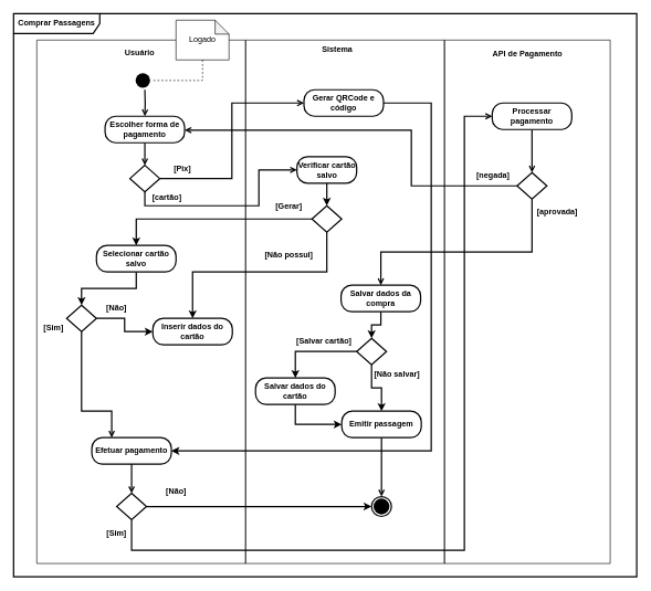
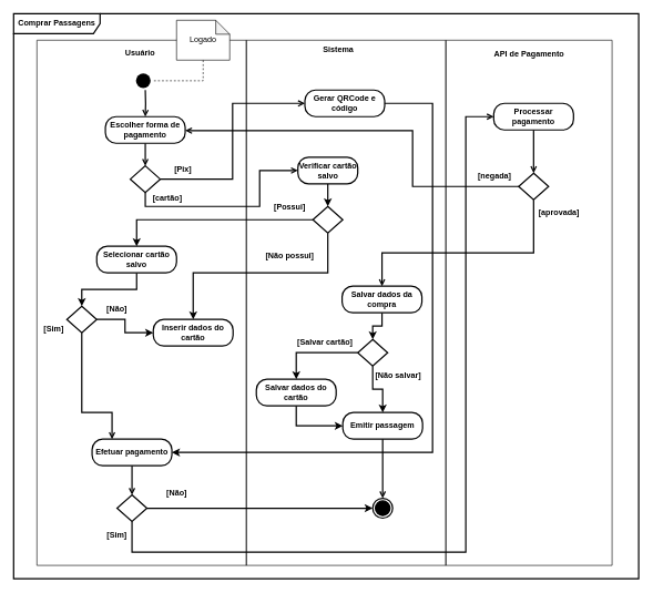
  <mxCell id="0" />
  <mxCell id="1" parent="0" />
  <mxCell id="2" value="Comprar Passagens" style="shape=umlFrame;whiteSpace=wrap;html=1;pointerEvents=0;width=130;height=30;fontStyle=1;strokeWidth=2;" vertex="1" parent="1"><mxGeometry x="20" y="20" width="940" height="850" as="geometry" /></mxCell>
  <mxCell id="3" style="edgeStyle=orthogonalEdgeStyle;rounded=0;orthogonalLoop=1;jettySize=auto;html=1;entryX=0.5;entryY=0;entryDx=0;entryDy=0;endArrow=open;endFill=0;strokeWidth=2;" edge="1" parent="1" target="5"><mxGeometry relative="1" as="geometry"><mxPoint x="218" y="135" as="sourcePoint" /></mxGeometry></mxCell>
  <mxCell id="4" style="edgeStyle=orthogonalEdgeStyle;rounded=0;orthogonalLoop=1;jettySize=auto;html=1;entryX=0.5;entryY=0;entryDx=0;entryDy=0;endArrow=open;endFill=0;strokeWidth=2;" edge="1" parent="1" source="5" target="8"><mxGeometry relative="1" as="geometry" /></mxCell>
  <mxCell id="5" value="Escolher forma de pagamento" style="rounded=1;whiteSpace=wrap;html=1;arcSize=40;fontStyle=1;strokeWidth=2;" vertex="1" parent="1"><mxGeometry x="158" y="175" width="120" height="40" as="geometry" /></mxCell>
  <mxCell id="6" style="edgeStyle=orthogonalEdgeStyle;rounded=0;orthogonalLoop=1;jettySize=auto;html=1;entryX=0;entryY=0.5;entryDx=0;entryDy=0;strokeWidth=2;endArrow=open;endFill=0;" edge="1" parent="1" source="8" target="10"><mxGeometry relative="1" as="geometry" /></mxCell>
  <mxCell id="7" style="edgeStyle=orthogonalEdgeStyle;rounded=0;orthogonalLoop=1;jettySize=auto;html=1;entryX=0;entryY=0.5;entryDx=0;entryDy=0;strokeWidth=2;endArrow=open;endFill=0;" edge="1" parent="1" source="8" target="39"><mxGeometry relative="1" as="geometry"><Array as="points"><mxPoint x="218" y="310" /><mxPoint x="390" y="310" /><mxPoint x="390" y="256" /></Array></mxGeometry></mxCell>
  <mxCell id="8" value="" style="rhombus;whiteSpace=wrap;html=1;fontStyle=1;strokeWidth=2;container=0;" vertex="1" parent="1"><mxGeometry x="195.5" y="249" width="45" height="40" as="geometry" /></mxCell>
  <mxCell id="9" style="edgeStyle=orthogonalEdgeStyle;rounded=0;orthogonalLoop=1;jettySize=auto;html=1;exitX=1;exitY=0.5;exitDx=0;exitDy=0;entryX=1;entryY=0.5;entryDx=0;entryDy=0;strokeWidth=2;" edge="1" parent="1" source="10" target="30"><mxGeometry relative="1" as="geometry"><Array as="points"><mxPoint x="650" y="155" /><mxPoint x="650" y="680" /></Array></mxGeometry></mxCell>
  <mxCell id="10" value="Gerar QRCode e código" style="rounded=1;whiteSpace=wrap;html=1;arcSize=40;fontStyle=1;strokeWidth=2;" vertex="1" parent="1"><mxGeometry x="458" y="135" width="120" height="40" as="geometry" /></mxCell>
  <mxCell id="11" style="edgeStyle=orthogonalEdgeStyle;rounded=0;orthogonalLoop=1;jettySize=auto;html=1;entryX=0.5;entryY=0;entryDx=0;entryDy=0;strokeWidth=2;endArrow=open;endFill=0;" edge="1" parent="1" source="12" target="58"><mxGeometry relative="1" as="geometry" /></mxCell>
  <mxCell id="12" value="Processar pagamento" style="rounded=1;whiteSpace=wrap;html=1;arcSize=40;fontStyle=1;strokeWidth=2;" vertex="1" parent="1"><mxGeometry x="742" y="155" width="120" height="40" as="geometry" /></mxCell>
  <mxCell id="13" style="edgeStyle=orthogonalEdgeStyle;rounded=0;orthogonalLoop=1;jettySize=auto;html=1;entryX=0;entryY=0.5;entryDx=0;entryDy=0;strokeWidth=2;endArrow=open;endFill=0;exitX=0.5;exitY=1;exitDx=0;exitDy=0;" edge="1" parent="1" source="33" target="12"><mxGeometry relative="1" as="geometry"><Array as="points"><mxPoint x="198" y="830" /><mxPoint x="700" y="830" /><mxPoint x="700" y="175" /></Array><mxPoint x="218" y="620" as="sourcePoint" /></mxGeometry></mxCell>
  <mxCell id="14" value="[aprovada]" style="text;html=1;align=center;verticalAlign=middle;resizable=0;points=[];autosize=1;strokeColor=none;fillColor=none;strokeWidth=2;fontStyle=1" vertex="1" parent="1"><mxGeometry x="800" y="304" width="80" height="30" as="geometry" /></mxCell>
  <mxCell id="15" value="[cartão]" style="text;html=1;align=center;verticalAlign=middle;resizable=0;points=[];autosize=1;strokeColor=none;fillColor=none;strokeWidth=2;fontStyle=1" vertex="1" parent="1"><mxGeometry x="221" y="283" width="60" height="30" as="geometry" /></mxCell>
  <mxCell id="16" value="" style="swimlane;startSize=0;strokeWidth=1;" vertex="1" parent="1"><mxGeometry x="55" y="60" width="315" height="790" as="geometry" /></mxCell>
  <mxCell id="17" value="Usuário" style="text;html=1;align=center;verticalAlign=middle;resizable=0;points=[];autosize=1;strokeColor=none;fillColor=none;strokeWidth=2;fontStyle=1" vertex="1" parent="16"><mxGeometry x="125" y="4" width="60" height="30" as="geometry" /></mxCell>
  <mxCell id="18" value="" style="ellipse;html=1;shape=startState;fillColor=light-dark(#000000,#000000);strokeColor=none;strokeWidth=2;fontStyle=1" vertex="1" parent="16"><mxGeometry x="145" y="46" width="30" height="30" as="geometry" /></mxCell>
  <mxCell id="19" style="edgeStyle=orthogonalEdgeStyle;rounded=0;orthogonalLoop=1;jettySize=auto;html=1;strokeWidth=2;endArrow=open;endFill=0;" edge="1" parent="16" target="5"><mxGeometry relative="1" as="geometry"><Array as="points"><mxPoint x="565" y="220" /><mxPoint x="565" y="136" /></Array><mxPoint x="725" y="220" as="sourcePoint" /><mxPoint x="240" y="131" as="targetPoint" /></mxGeometry></mxCell>
  <mxCell id="20" value="[Pix]" style="text;html=1;align=center;verticalAlign=middle;whiteSpace=wrap;rounded=0;strokeWidth=2;fontStyle=1" vertex="1" parent="16"><mxGeometry x="190" y="179" width="60" height="30" as="geometry" /></mxCell>
  <mxCell id="21" value="Logado" style="shape=note;whiteSpace=wrap;html=1;backgroundOutline=1;darkOpacity=0.05;size=21;" vertex="1" parent="16"><mxGeometry x="210" y="-30" width="80" height="60" as="geometry" /></mxCell>
  <mxCell id="22" style="edgeStyle=orthogonalEdgeStyle;rounded=0;orthogonalLoop=1;jettySize=auto;html=1;exitX=0.5;exitY=1;exitDx=0;exitDy=0;exitPerimeter=0;entryX=1;entryY=0.5;entryDx=0;entryDy=0;dashed=1;endArrow=none;startFill=0;" edge="1" parent="16" source="21" target="18"><mxGeometry relative="1" as="geometry" /></mxCell>
  <mxCell id="23" style="edgeStyle=orthogonalEdgeStyle;rounded=0;orthogonalLoop=1;jettySize=auto;html=1;exitX=1;exitY=0.5;exitDx=0;exitDy=0;entryX=0;entryY=0.5;entryDx=0;entryDy=0;strokeWidth=2;" edge="1" parent="16" source="24" target="35"><mxGeometry relative="1" as="geometry" /></mxCell>
  <mxCell id="24" value="" style="rhombus;whiteSpace=wrap;html=1;fontStyle=1;strokeWidth=2;container=0;" vertex="1" parent="16"><mxGeometry x="45" y="400" width="45" height="40" as="geometry" /></mxCell>
  <mxCell id="25" style="edgeStyle=orthogonalEdgeStyle;rounded=0;orthogonalLoop=1;jettySize=auto;html=1;entryX=0.25;entryY=0;entryDx=0;entryDy=0;strokeWidth=2;endArrow=open;endFill=0;exitX=0.5;exitY=1;exitDx=0;exitDy=0;" edge="1" parent="16" source="24" target="30"><mxGeometry relative="1" as="geometry"><mxPoint x="137" y="510" as="sourcePoint" /><mxPoint x="137" y="545" as="targetPoint" /><Array as="points"><mxPoint x="68" y="560" /><mxPoint x="113" y="560" /></Array></mxGeometry></mxCell>
  <mxCell id="26" value="&lt;b&gt;[Sim]&lt;/b&gt;" style="text;html=1;align=center;verticalAlign=middle;resizable=0;points=[];autosize=1;strokeColor=none;fillColor=none;" vertex="1" parent="16"><mxGeometry y="420" width="50" height="30" as="geometry" /></mxCell>
  <mxCell id="27" value="[Sim]" style="text;html=1;align=center;verticalAlign=middle;resizable=0;points=[];autosize=1;strokeColor=none;fillColor=none;strokeWidth=2;fontStyle=1" vertex="1" parent="16"><mxGeometry x="95" y="730" width="50" height="30" as="geometry" /></mxCell>
  <mxCell id="28" value="[Não]" style="text;html=1;align=center;verticalAlign=middle;resizable=0;points=[];autosize=1;strokeColor=none;fillColor=none;strokeWidth=2;fontStyle=1" vertex="1" parent="16"><mxGeometry x="185" y="667" width="50" height="30" as="geometry" /></mxCell>
  <mxCell id="29" value="&lt;b&gt;[Não]&lt;/b&gt;" style="text;html=1;align=center;verticalAlign=middle;resizable=0;points=[];autosize=1;strokeColor=none;fillColor=none;" vertex="1" parent="16"><mxGeometry x="95" y="390" width="50" height="30" as="geometry" /></mxCell>
  <mxCell id="30" value="Efetuar pagamento" style="rounded=1;whiteSpace=wrap;html=1;arcSize=40;fontStyle=1;strokeWidth=2;" vertex="1" parent="16"><mxGeometry x="83" y="600" width="120" height="40" as="geometry" /></mxCell>
  <mxCell id="31" style="edgeStyle=orthogonalEdgeStyle;rounded=0;orthogonalLoop=1;jettySize=auto;html=1;exitX=0.5;exitY=1;exitDx=0;exitDy=0;entryX=0.5;entryY=0;entryDx=0;entryDy=0;strokeWidth=2;" edge="1" parent="16" source="32" target="24"><mxGeometry relative="1" as="geometry" /></mxCell>
  <mxCell id="32" value="Selecionar cartão salvo" style="rounded=1;whiteSpace=wrap;html=1;arcSize=40;fontStyle=1;strokeWidth=2;" vertex="1" parent="16"><mxGeometry x="90" y="310" width="120" height="40" as="geometry" /></mxCell>
  <mxCell id="33" value="" style="rhombus;whiteSpace=wrap;html=1;fontStyle=1;strokeWidth=2;container=0;" vertex="1" parent="16"><mxGeometry x="120.5" y="684" width="45" height="40" as="geometry" /></mxCell>
  <mxCell id="34" style="edgeStyle=orthogonalEdgeStyle;rounded=0;orthogonalLoop=1;jettySize=auto;html=1;entryX=0.5;entryY=0;entryDx=0;entryDy=0;strokeWidth=2;endArrow=open;endFill=0;" edge="1" parent="16" source="30" target="33"><mxGeometry relative="1" as="geometry" /></mxCell>
  <mxCell id="35" value="Inserir dados do cartão" style="rounded=1;whiteSpace=wrap;html=1;arcSize=40;fontStyle=1;strokeWidth=2;" vertex="1" parent="16"><mxGeometry x="175" y="420" width="120" height="40" as="geometry" /></mxCell>
  <mxCell id="36" value="" style="swimlane;startSize=0;strokeWidth=1;" vertex="1" parent="1"><mxGeometry x="370" y="60" width="300" height="790" as="geometry" /></mxCell>
  <mxCell id="37" value="Sistema" style="text;html=1;align=center;verticalAlign=middle;resizable=0;points=[];autosize=1;strokeColor=none;fillColor=none;strokeWidth=1;fontStyle=1" vertex="1" parent="36"><mxGeometry x="103" width="70" height="30" as="geometry" /></mxCell>
  <mxCell id="38" style="edgeStyle=orthogonalEdgeStyle;rounded=0;orthogonalLoop=1;jettySize=auto;html=1;exitX=0.5;exitY=1;exitDx=0;exitDy=0;entryX=0.5;entryY=0;entryDx=0;entryDy=0;strokeWidth=2;" edge="1" parent="36" source="39" target="40"><mxGeometry relative="1" as="geometry" /></mxCell>
  <mxCell id="39" value="Verificar cartão salvo" style="rounded=1;whiteSpace=wrap;html=1;arcSize=40;fontStyle=1;strokeWidth=2;" vertex="1" parent="36"><mxGeometry x="77.5" y="176" width="90" height="40" as="geometry" /></mxCell>
  <mxCell id="40" value="" style="rhombus;whiteSpace=wrap;html=1;fontStyle=1;strokeWidth=2;container=0;" vertex="1" parent="36"><mxGeometry x="100" y="250" width="45" height="40" as="geometry" /></mxCell>
  <mxCell id="41" value="&lt;b&gt;[Não possui]&lt;/b&gt;" style="text;html=1;align=center;verticalAlign=middle;resizable=0;points=[];autosize=1;strokeColor=none;fillColor=none;" vertex="1" parent="36"><mxGeometry x="15" y="310" width="100" height="30" as="geometry" /></mxCell>
- <mxCell id="42" value="&lt;b&gt;[Gerar]&lt;/b&gt;" style="text;html=1;align=center;verticalAlign=middle;resizable=0;points=[];autosize=1;strokeColor=none;fillColor=none;" vertex="1" parent="36"><mxGeometry x="30" y="236" width="70" height="30" as="geometry" /></mxCell>
+ <mxCell id="42" value="&lt;b&gt;[Possui]&lt;/b&gt;" style="text;html=1;align=center;verticalAlign=middle;resizable=0;points=[];autosize=1;strokeColor=none;fillColor=none;" vertex="1" parent="36"><mxGeometry x="30" y="236" width="70" height="30" as="geometry" /></mxCell>
  <mxCell id="43" value="" style="ellipse;html=1;shape=endState;fillColor=light-dark(#000000,#000000);strokeColor=default;strokeWidth=2;fontStyle=1" vertex="1" parent="36"><mxGeometry x="190" y="689" width="30" height="30" as="geometry" /></mxCell>
  <mxCell id="44" value="Emitir passagem" style="rounded=1;whiteSpace=wrap;html=1;arcSize=40;fontStyle=1;strokeWidth=2;" vertex="1" parent="36"><mxGeometry x="145" y="560" width="120" height="40" as="geometry" /></mxCell>
  <mxCell id="45" style="edgeStyle=orthogonalEdgeStyle;rounded=0;orthogonalLoop=1;jettySize=auto;html=1;entryX=0.5;entryY=0;entryDx=0;entryDy=0;strokeWidth=2;endArrow=open;endFill=0;exitX=0.5;exitY=1;exitDx=0;exitDy=0;" edge="1" parent="36" source="44" target="43"><mxGeometry relative="1" as="geometry" /></mxCell>
  <mxCell id="46" value="Salvar dados do cartão" style="rounded=1;whiteSpace=wrap;html=1;arcSize=40;fontStyle=1;strokeWidth=2;" vertex="1" parent="36"><mxGeometry x="15" y="510" width="120" height="40" as="geometry" /></mxCell>
  <mxCell id="47" style="edgeStyle=orthogonalEdgeStyle;rounded=0;orthogonalLoop=1;jettySize=auto;html=1;exitX=0.5;exitY=1;exitDx=0;exitDy=0;entryX=0.5;entryY=0;entryDx=0;entryDy=0;strokeWidth=2;" edge="1" parent="36" source="48" target="50"><mxGeometry relative="1" as="geometry" /></mxCell>
  <mxCell id="48" value="Salvar dados da compra" style="rounded=1;whiteSpace=wrap;html=1;arcSize=40;fontStyle=1;strokeWidth=2;" vertex="1" parent="36"><mxGeometry x="144" y="370" width="120" height="40" as="geometry" /></mxCell>
  <mxCell id="49" style="edgeStyle=orthogonalEdgeStyle;rounded=0;orthogonalLoop=1;jettySize=auto;html=1;exitX=0.5;exitY=1;exitDx=0;exitDy=0;entryX=0.5;entryY=0;entryDx=0;entryDy=0;strokeWidth=2;" edge="1" parent="36" source="50" target="44"><mxGeometry relative="1" as="geometry" /></mxCell>
  <mxCell id="50" value="" style="rhombus;whiteSpace=wrap;html=1;fontStyle=1;strokeWidth=2;container=0;" vertex="1" parent="36"><mxGeometry x="167.5" y="450" width="45" height="40" as="geometry" /></mxCell>
  <mxCell id="51" value="&lt;b&gt;[Salvar cartão]&lt;/b&gt;" style="text;html=1;align=center;verticalAlign=middle;resizable=0;points=[];autosize=1;strokeColor=none;fillColor=none;" vertex="1" parent="36"><mxGeometry x="63" y="440" width="110" height="30" as="geometry" /></mxCell>
  <mxCell id="52" value="&lt;b&gt;[Não salvar]&lt;/b&gt;" style="text;html=1;align=center;verticalAlign=middle;resizable=0;points=[];autosize=1;strokeColor=none;fillColor=none;" vertex="1" parent="36"><mxGeometry x="183" y="490" width="90" height="30" as="geometry" /></mxCell>
  <mxCell id="53" style="edgeStyle=orthogonalEdgeStyle;rounded=0;orthogonalLoop=1;jettySize=auto;html=1;entryX=0.5;entryY=0;entryDx=0;entryDy=0;strokeWidth=2;exitX=0;exitY=0.5;exitDx=0;exitDy=0;" edge="1" parent="36" source="50" target="46"><mxGeometry relative="1" as="geometry"><mxPoint x="160" y="470" as="sourcePoint" /><Array as="points"><mxPoint x="75" y="470" /></Array></mxGeometry></mxCell>
  <mxCell id="54" style="edgeStyle=orthogonalEdgeStyle;rounded=0;orthogonalLoop=1;jettySize=auto;html=1;exitX=0.5;exitY=1;exitDx=0;exitDy=0;entryX=0;entryY=0.5;entryDx=0;entryDy=0;strokeWidth=2;" edge="1" parent="36" source="46" target="44"><mxGeometry relative="1" as="geometry" /></mxCell>
  <mxCell id="55" value="" style="swimlane;startSize=0;strokeWidth=1;" vertex="1" parent="1"><mxGeometry x="670" y="60" width="250" height="790" as="geometry" /></mxCell>
  <mxCell id="56" value="API de Pagamento" style="text;html=1;align=center;verticalAlign=middle;resizable=0;points=[];autosize=1;strokeColor=none;fillColor=none;strokeWidth=2;fontStyle=1" vertex="1" parent="55"><mxGeometry x="65" y="6" width="120" height="30" as="geometry" /></mxCell>
  <mxCell id="57" value="[negada]" style="text;html=1;align=center;verticalAlign=middle;resizable=0;points=[];autosize=1;strokeColor=none;fillColor=none;strokeWidth=2;fontStyle=1" vertex="1" parent="55"><mxGeometry x="38" y="190" width="70" height="30" as="geometry" /></mxCell>
  <mxCell id="58" value="" style="rhombus;whiteSpace=wrap;html=1;fontStyle=1;strokeWidth=2;container=0;" vertex="1" parent="55"><mxGeometry x="109.5" y="200" width="45" height="40" as="geometry" /></mxCell>
  <mxCell id="59" style="edgeStyle=orthogonalEdgeStyle;rounded=0;orthogonalLoop=1;jettySize=auto;html=1;strokeWidth=2;endArrow=open;endFill=0;exitX=0.5;exitY=1;exitDx=0;exitDy=0;entryX=0.5;entryY=0;entryDx=0;entryDy=0;" edge="1" parent="1" source="58" target="48"><mxGeometry relative="1" as="geometry"><Array as="points"><mxPoint x="802" y="380" /><mxPoint x="574" y="380" /></Array><mxPoint x="786" y="304" as="sourcePoint" /><mxPoint x="610" y="340" as="targetPoint" /></mxGeometry></mxCell>
  <mxCell id="60" style="edgeStyle=orthogonalEdgeStyle;rounded=0;orthogonalLoop=1;jettySize=auto;html=1;exitX=0;exitY=0.5;exitDx=0;exitDy=0;entryX=0.5;entryY=0;entryDx=0;entryDy=0;strokeWidth=2;" edge="1" parent="1" source="40" target="32"><mxGeometry relative="1" as="geometry"><Array as="points"><mxPoint x="205" y="330" /></Array></mxGeometry></mxCell>
  <mxCell id="61" style="edgeStyle=orthogonalEdgeStyle;rounded=0;orthogonalLoop=1;jettySize=auto;html=1;exitX=1;exitY=0.5;exitDx=0;exitDy=0;entryX=0;entryY=0.5;entryDx=0;entryDy=0;strokeWidth=2;" edge="1" parent="1" source="33" target="43"><mxGeometry relative="1" as="geometry" /></mxCell>
  <mxCell id="62" style="edgeStyle=orthogonalEdgeStyle;rounded=0;orthogonalLoop=1;jettySize=auto;html=1;exitX=0.5;exitY=1;exitDx=0;exitDy=0;entryX=0.5;entryY=0;entryDx=0;entryDy=0;strokeWidth=2;" edge="1" parent="1" source="40" target="35"><mxGeometry relative="1" as="geometry"><Array as="points"><mxPoint x="493" y="410" /><mxPoint x="290" y="410" /></Array></mxGeometry></mxCell>
